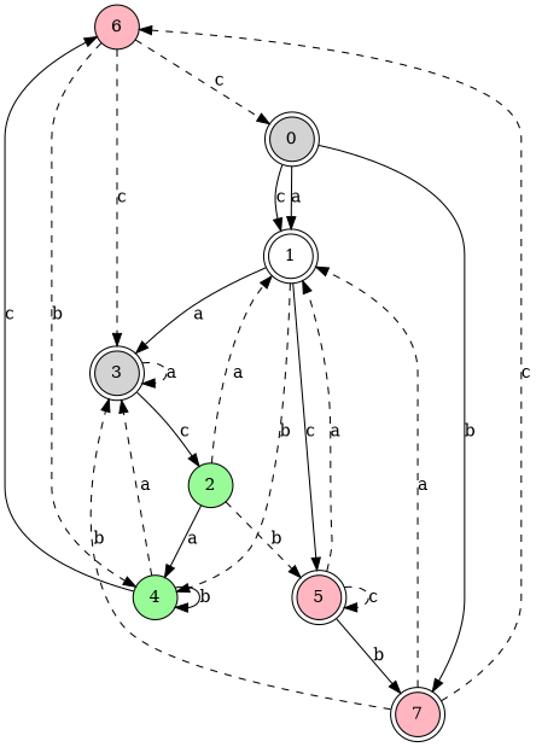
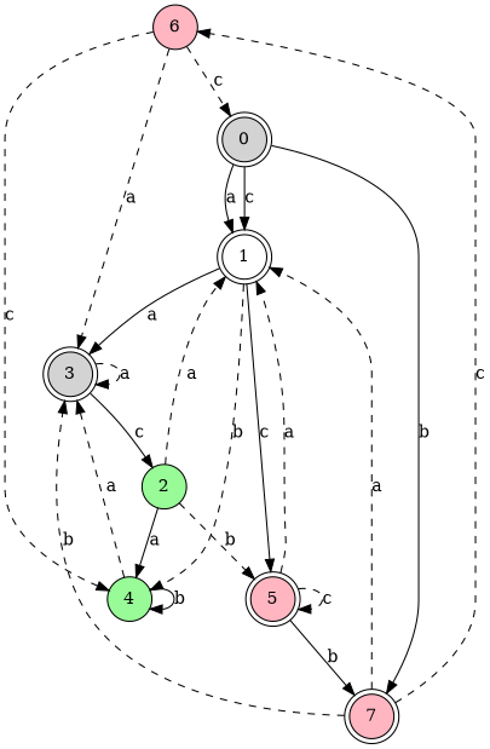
  digraph {
    node [fillcolor=lightpink shape=doublecircle style=filled]
    edge [style=dashed]
    n1 [label=6 shape=circle]
    n2 [fillcolor=lightgrey label=0]
    n3 [fillcolor=lightgrey label=3]
    n4 [fillcolor=palegreen label=4 shape=circle]
    n5 [fillcolor=white label=1]
    n6 [label=7]
    n7 [fillcolor=palegreen label=2 shape=circle]
    n8 [label=5]
    n1 -> n2 [label=c]
-   n1 -> n3 [label=c]
-   n1 -> n4 [label=b]
+   n1 -> n3 [label=a]
+   n1 -> n4 [label=c]
    n2 -> n5 [label=a style=solid]
    n2 -> n5 [label=c style=solid]
    n2 -> n6 [label=b style=solid]
    n3 -> n3 [label=a]
    n3 -> n7 [label=c style=solid]
-   n4 -> n1 [label=c style=solid]
    n4 -> n3 [label=a]
    n4 -> n4 [label=b style=solid]
    n5 -> n3 [label=a style=solid]
    n5 -> n4 [label=b]
    n5 -> n8 [label=c style=solid]
    n6 -> n1 [label=c]
    n6 -> n3 [label=b]
    n6 -> n5 [label=a]
    n7 -> n4 [label=a style=solid]
    n7 -> n5 [label=a]
    n7 -> n8 [label=b]
    n8 -> n5 [label=a]
    n8 -> n6 [label=b style=solid]
    n8 -> n8 [label=c]
  }
